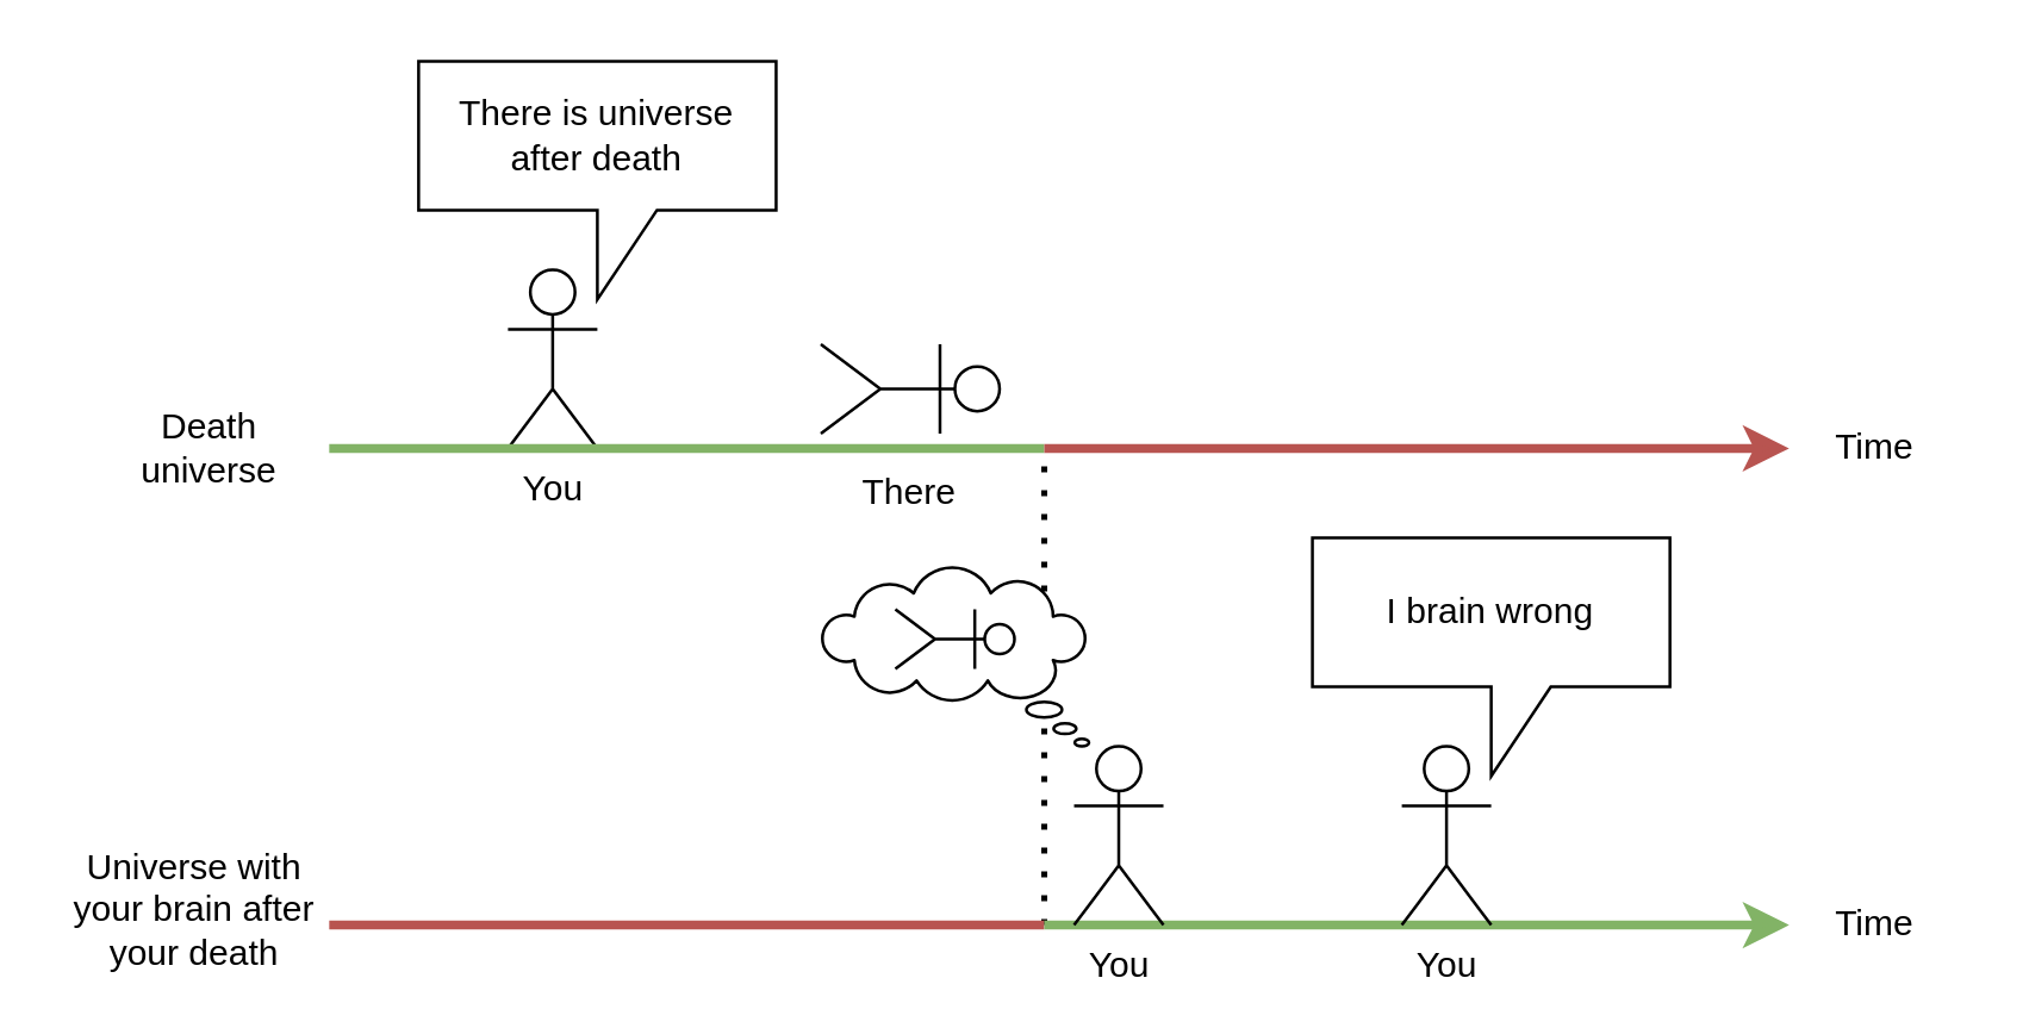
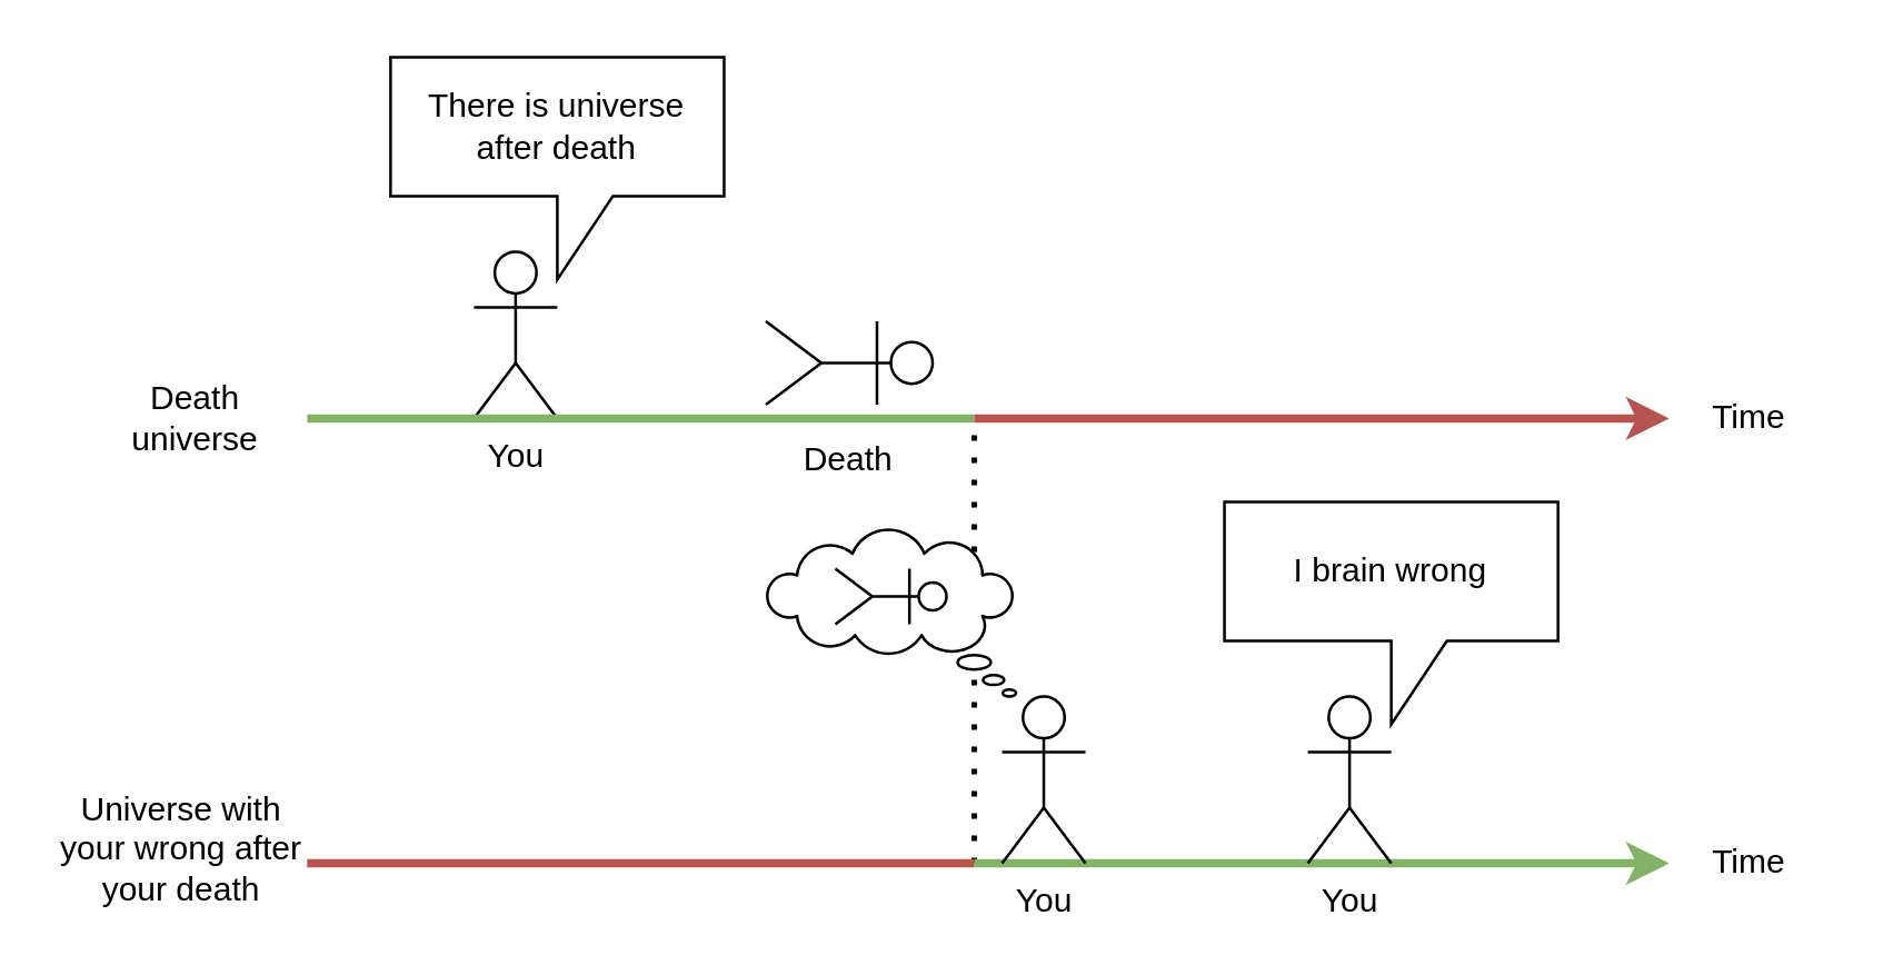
  <mxCell id="0" />
  <mxCell id="1" parent="0" />
  <mxCell id="2" value="You" style="shape=umlActor;verticalLabelPosition=bottom;verticalAlign=top;html=1;outlineConnect=0;" parent="1" vertex="1"><mxGeometry x="170" y="90" width="30" height="60" as="geometry" /></mxCell>
  <mxCell id="3" value="Death universe" style="text;html=1;strokeColor=none;fillColor=none;align=center;verticalAlign=middle;whiteSpace=wrap;rounded=0;" parent="1" vertex="1"><mxGeometry x="40" y="135" width="60" height="30" as="geometry" /></mxCell>
  <mxCell id="4" value="There is universe after death" style="shape=callout;whiteSpace=wrap;html=1;perimeter=calloutPerimeter;" parent="1" vertex="1"><mxGeometry x="140" y="20" width="120" height="80" as="geometry" /></mxCell>
  <mxCell id="5" value="" style="shape=umlActor;verticalLabelPosition=bottom;verticalAlign=top;html=1;outlineConnect=0;rotation=90;" parent="1" vertex="1"><mxGeometry x="290" y="100" width="30" height="60" as="geometry" /></mxCell>
- <mxCell id="6" value="There" style="text;html=1;strokeColor=none;fillColor=none;align=center;verticalAlign=middle;whiteSpace=wrap;rounded=0;" parent="1" vertex="1"><mxGeometry x="275" y="150" width="60" height="30" as="geometry" /></mxCell>
+ <mxCell id="6" value="Death" style="text;html=1;strokeColor=none;fillColor=none;align=center;verticalAlign=middle;whiteSpace=wrap;rounded=0;" parent="1" vertex="1"><mxGeometry x="275" y="150" width="60" height="30" as="geometry" /></mxCell>
  <mxCell id="7" value="" style="endArrow=none;dashed=1;html=1;dashPattern=1 3;strokeWidth=2;rounded=0;" parent="1" edge="1"><mxGeometry width="50" height="50" relative="1" as="geometry"><mxPoint x="350" y="310" as="sourcePoint" /><mxPoint x="350" y="150" as="targetPoint" /></mxGeometry></mxCell>
  <mxCell id="8" value="" style="endArrow=none;html=1;rounded=0;fillColor=#d5e8d4;strokeColor=#82b366;strokeWidth=3;" parent="1" edge="1"><mxGeometry width="50" height="50" relative="1" as="geometry"><mxPoint x="110" y="150" as="sourcePoint" /><mxPoint x="350" y="150" as="targetPoint" /></mxGeometry></mxCell>
  <mxCell id="9" value="" style="endArrow=classic;html=1;rounded=0;fillColor=#f8cecc;strokeColor=#b85450;strokeWidth=3;" parent="1" edge="1"><mxGeometry width="50" height="50" relative="1" as="geometry"><mxPoint x="350" y="150" as="sourcePoint" /><mxPoint x="600" y="150" as="targetPoint" /></mxGeometry></mxCell>
  <mxCell id="10" value="" style="endArrow=none;html=1;rounded=0;fillColor=#f8cecc;strokeColor=#b85450;strokeWidth=3;" parent="1" edge="1"><mxGeometry width="50" height="50" relative="1" as="geometry"><mxPoint x="110" y="310" as="sourcePoint" /><mxPoint x="350" y="310" as="targetPoint" /></mxGeometry></mxCell>
  <mxCell id="11" value="" style="endArrow=classic;html=1;rounded=0;fillColor=#d5e8d4;strokeColor=#82b366;strokeWidth=3;" parent="1" edge="1"><mxGeometry width="50" height="50" relative="1" as="geometry"><mxPoint x="350" y="310" as="sourcePoint" /><mxPoint x="600" y="310" as="targetPoint" /></mxGeometry></mxCell>
  <mxCell id="12" value="You" style="shape=umlActor;verticalLabelPosition=bottom;verticalAlign=top;html=1;outlineConnect=0;fontColor=default;" parent="1" vertex="1"><mxGeometry x="360" y="250" width="30" height="60" as="geometry" /></mxCell>
- <mxCell id="13" value="Universe with your brain after your death" style="text;html=1;strokeColor=none;fillColor=none;align=center;verticalAlign=middle;whiteSpace=wrap;rounded=0;" parent="1" vertex="1"><mxGeometry x="20" y="290" width="90" height="30" as="geometry" /></mxCell>
+ <mxCell id="13" value="Universe with your wrong after your death" style="text;html=1;strokeColor=none;fillColor=none;align=center;verticalAlign=middle;whiteSpace=wrap;rounded=0;" parent="1" vertex="1"><mxGeometry x="20" y="290" width="90" height="30" as="geometry" /></mxCell>
  <mxCell id="14" value="" style="whiteSpace=wrap;html=1;shape=mxgraph.basic.cloud_callout;flipH=1;" parent="1" vertex="1"><mxGeometry x="275" y="190" width="90" height="60" as="geometry" /></mxCell>
  <mxCell id="15" value="" style="shape=umlActor;verticalLabelPosition=bottom;verticalAlign=top;html=1;outlineConnect=0;rotation=90;" parent="1" vertex="1"><mxGeometry x="310" y="194" width="20" height="40" as="geometry" /></mxCell>
  <mxCell id="16" value="You" style="shape=umlActor;verticalLabelPosition=bottom;verticalAlign=top;html=1;outlineConnect=0;" parent="1" vertex="1"><mxGeometry x="470" y="250" width="30" height="60" as="geometry" /></mxCell>
  <mxCell id="17" value="I brain wrong" style="shape=callout;whiteSpace=wrap;html=1;perimeter=calloutPerimeter;" parent="1" vertex="1"><mxGeometry x="440" y="180" width="120" height="80" as="geometry" /></mxCell>
  <mxCell id="18" value="Time" style="text;html=1;strokeColor=none;fillColor=none;align=center;verticalAlign=middle;whiteSpace=wrap;rounded=0;" parent="1" vertex="1"><mxGeometry x="599" y="295" width="60" height="30" as="geometry" /></mxCell>
  <mxCell id="19" value="Time" style="text;html=1;strokeColor=none;fillColor=none;align=center;verticalAlign=middle;whiteSpace=wrap;rounded=0;" parent="1" vertex="1"><mxGeometry x="599" y="135" width="60" height="30" as="geometry" /></mxCell>
